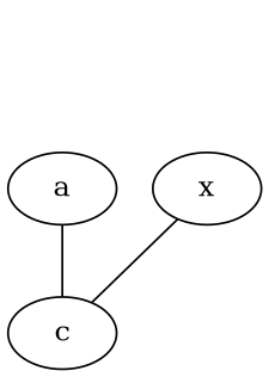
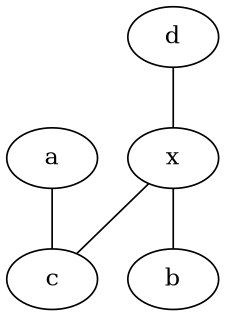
  graph {
    n1 [label=a]
    n2 [label=c]
    n3 [label=x]
+   n4 [label=b]
+   n5 [label=d]
    n1 -- n2
    n3 -- n2
+   n3 -- n4
+   n5 -- n3
  }
